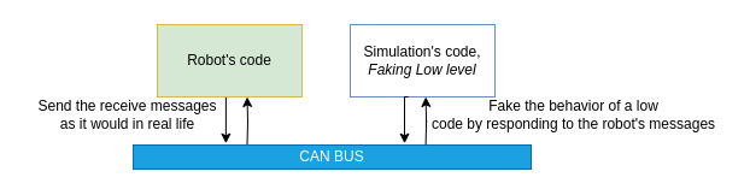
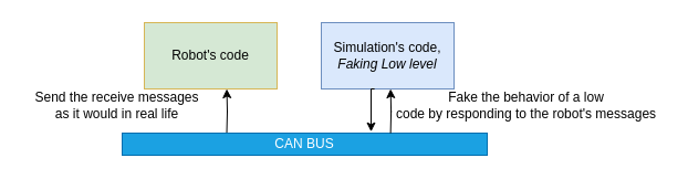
  <mxCell id="0" />
  <mxCell id="1" parent="0" />
- <mxCell id="2" style="edgeStyle=orthogonalEdgeStyle;rounded=0;orthogonalLoop=1;jettySize=auto;html=1;exitX=0.5;exitY=1;exitDx=0;exitDy=0;entryX=0.233;entryY=-0.063;entryDx=0;entryDy=0;entryPerimeter=0;" edge="1" parent="1" source="3" target="6"><mxGeometry relative="1" as="geometry" /></mxCell>
  <mxCell id="3" value="Robot's code" style="rounded=0;whiteSpace=wrap;html=1;fillColor=#d5e8d4;strokeColor=#d6b656;" vertex="1" parent="1"><mxGeometry x="130" y="20" width="120" height="60" as="geometry" /></mxCell>
- <mxCell id="4" value="Simulation's code,&lt;br&gt;&lt;i&gt;Faking Low level&lt;/i&gt;" style="rounded=0;whiteSpace=wrap;html=1;fillColor=#ffffff;strokeColor=#6c8ebf;" vertex="1" parent="1"><mxGeometry x="290" y="20" width="120" height="60" as="geometry" /></mxCell>
+ <mxCell id="4" value="Simulation's code,&lt;br&gt;&lt;i&gt;Faking Low level&lt;/i&gt;" style="rounded=0;whiteSpace=wrap;html=1;fillColor=#dae8fc;strokeColor=#6c8ebf;" vertex="1" parent="1"><mxGeometry x="290" y="20" width="120" height="60" as="geometry" /></mxCell>
  <mxCell id="5" style="edgeStyle=orthogonalEdgeStyle;rounded=0;orthogonalLoop=1;jettySize=auto;html=1;exitX=0.25;exitY=0;exitDx=0;exitDy=0;" edge="1" parent="1"><mxGeometry relative="1" as="geometry"><mxPoint x="204.535" y="80" as="targetPoint" /><mxPoint x="204.5" y="120" as="sourcePoint" /></mxGeometry></mxCell>
  <mxCell id="6" value="CAN BUS" style="rounded=0;whiteSpace=wrap;html=1;fillColor=#1ba1e2;strokeColor=#006EAF;fontColor=#ffffff;" vertex="1" parent="1"><mxGeometry x="110" y="120" width="330" height="20" as="geometry" /></mxCell>
  <mxCell id="7" style="edgeStyle=orthogonalEdgeStyle;rounded=0;orthogonalLoop=1;jettySize=auto;html=1;exitX=0.5;exitY=1;exitDx=0;exitDy=0;entryX=0.233;entryY=-0.063;entryDx=0;entryDy=0;entryPerimeter=0;" edge="1" parent="1"><mxGeometry relative="1" as="geometry"><mxPoint x="338.11" y="80" as="sourcePoint" /><mxPoint x="335" y="118.74" as="targetPoint" /></mxGeometry></mxCell>
  <mxCell id="8" style="edgeStyle=orthogonalEdgeStyle;rounded=0;orthogonalLoop=1;jettySize=auto;html=1;exitX=0.25;exitY=0;exitDx=0;exitDy=0;" edge="1" parent="1"><mxGeometry relative="1" as="geometry"><mxPoint x="352.645" y="80" as="targetPoint" /><mxPoint x="352.61" y="120" as="sourcePoint" /></mxGeometry></mxCell>
  <mxCell id="9" value="Send the receive messages&lt;br&gt;as it would in real life" style="text;html=1;align=center;verticalAlign=middle;resizable=0;points=[];autosize=1;" vertex="1" parent="1"><mxGeometry x="20" y="80" width="170" height="30" as="geometry" /></mxCell>
  <mxCell id="10" value="Fake the behavior of a low &lt;br&gt;code by responding to the robot's messages" style="text;html=1;align=center;verticalAlign=middle;resizable=0;points=[];autosize=1;" vertex="1" parent="1"><mxGeometry x="350" y="80" width="250" height="30" as="geometry" /></mxCell>
